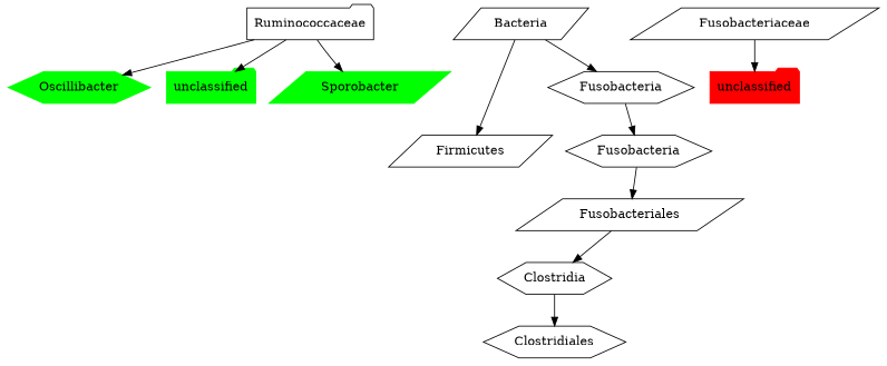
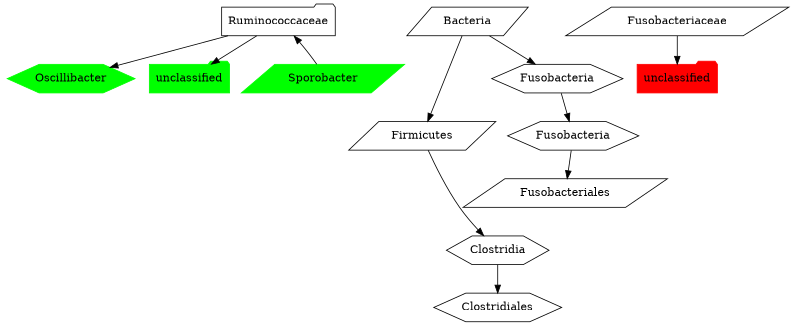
  digraph {
    node [shape=hexagon]
    n1 [color=green label=Oscillibacter style=filled]
    n2 [label=Ruminococcaceae shape=folder]
    n3 [color=green label=unclassified shape=folder style=filled]
    n4 [color=green label=Sporobacter shape=parallelogram style=filled]
    n5 [label=Clostridiales]
    n6 [label=Clostridia]
    n7 [label=Firmicutes shape=parallelogram]
    n8 [label=Bacteria shape=parallelogram]
    n9 [label=Fusobacteria]
    n10 [label=Fusobacteria]
    n11 [color=red label=unclassified shape=folder style=filled]
    n12 [label=Fusobacteriaceae shape=parallelogram]
    n13 [label=Fusobacteriales shape=parallelogram]
    n2 -> n1
    n2 -> n3
-   n2 -> n4
+   n4 -> n2
    n6 -> n5
-   n13 -> n6
+   n7 -> n6
    n8 -> n7
    n8 -> n9
    n9 -> n10
    n10 -> n13
    n12 -> n11
  }
